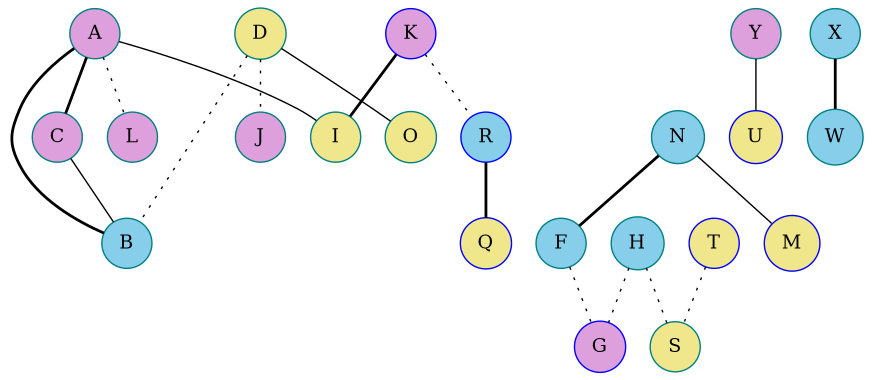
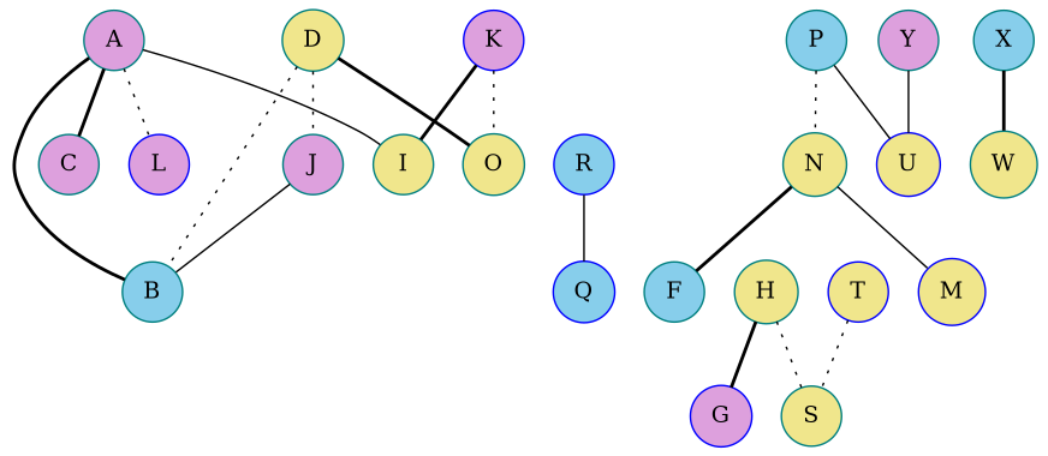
  graph {
    node [color=teal fillcolor=skyblue shape=circle style=filled]
    edge [style=dotted]
    n1 [fillcolor=plum label=A]
    n2 [label=B]
    n3 [fillcolor=plum label=C]
    n4 [fillcolor=khaki label=I]
-   n5 [fillcolor=plum label=L]
+   n5 [color=blue fillcolor=plum label=L]
    n6 [fillcolor=khaki label=D]
    n7 [fillcolor=plum label=J]
    n8 [fillcolor=khaki label=O]
    n9 [label=F]
    n10 [color=blue fillcolor=plum label=G]
-   n11 [label=H]
+   n11 [fillcolor=khaki label=H]
    n12 [fillcolor=khaki label=S]
    n13 [color=blue fillcolor=plum label=K]
    n14 [color=blue label=R]
-   n15 [color=blue fillcolor=khaki label=Q]
+   n15 [color=blue label=Q]
    n16 [color=blue fillcolor=khaki label=M]
-   n17 [label=N]
+   n17 [fillcolor=khaki label=N]
+   n18 [label=P]
    n19 [color=blue fillcolor=khaki label=U]
    n20 [color=blue fillcolor=khaki label=T]
-   n21 [label=W]
+   n21 [fillcolor=khaki label=W]
    n22 [label=X]
    n23 [fillcolor=plum label=Y]
    n1 -- n2 [style=bold]
    n1 -- n3 [style=bold]
    n1 -- n4 [style=solid]
    n1 -- n5
-   n3 -- n2 [style=solid]
+   n7 -- n2 [style=solid]
    n6 -- n2
    n6 -- n7
-   n6 -- n8 [style=solid]
-   n9 -- n10
-   n11 -- n10
+   n6 -- n8 [style=bold]
+   n11 -- n10 [style=bold]
    n11 -- n12
    n13 -- n4 [style=bold]
-   n13 -- n14
-   n14 -- n15 [style=bold]
+   n13 -- n8
+   n14 -- n15 [style=solid]
    n17 -- n9 [style=bold]
    n17 -- n16 [style=solid]
+   n18 -- n17
+   n18 -- n19 [style=solid]
    n20 -- n12
    n22 -- n21 [style=bold]
    n23 -- n19 [style=solid]
  }
